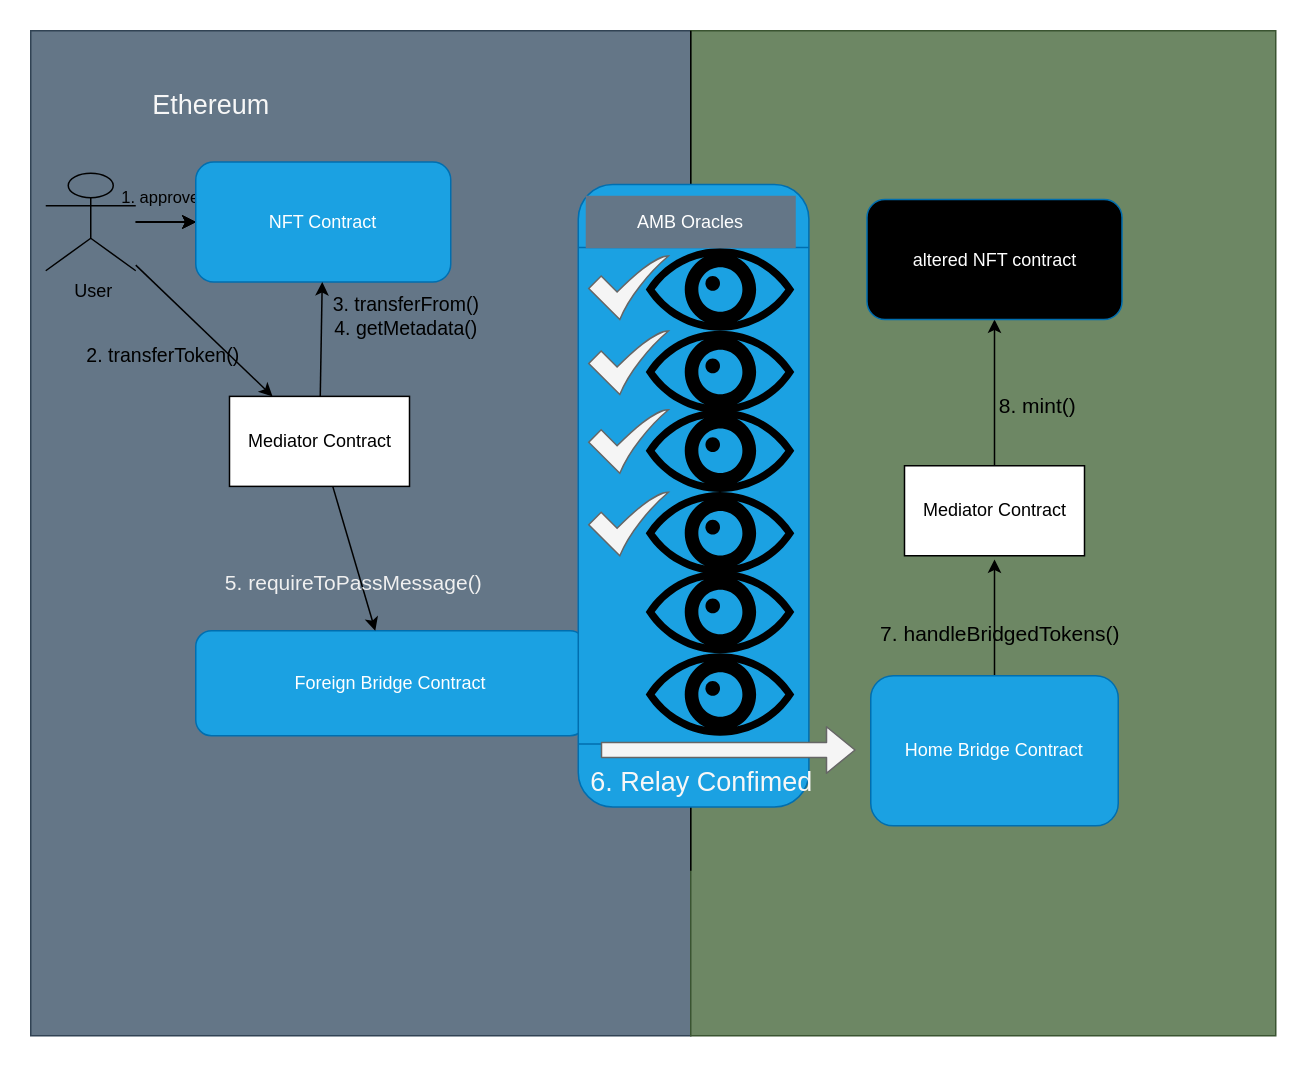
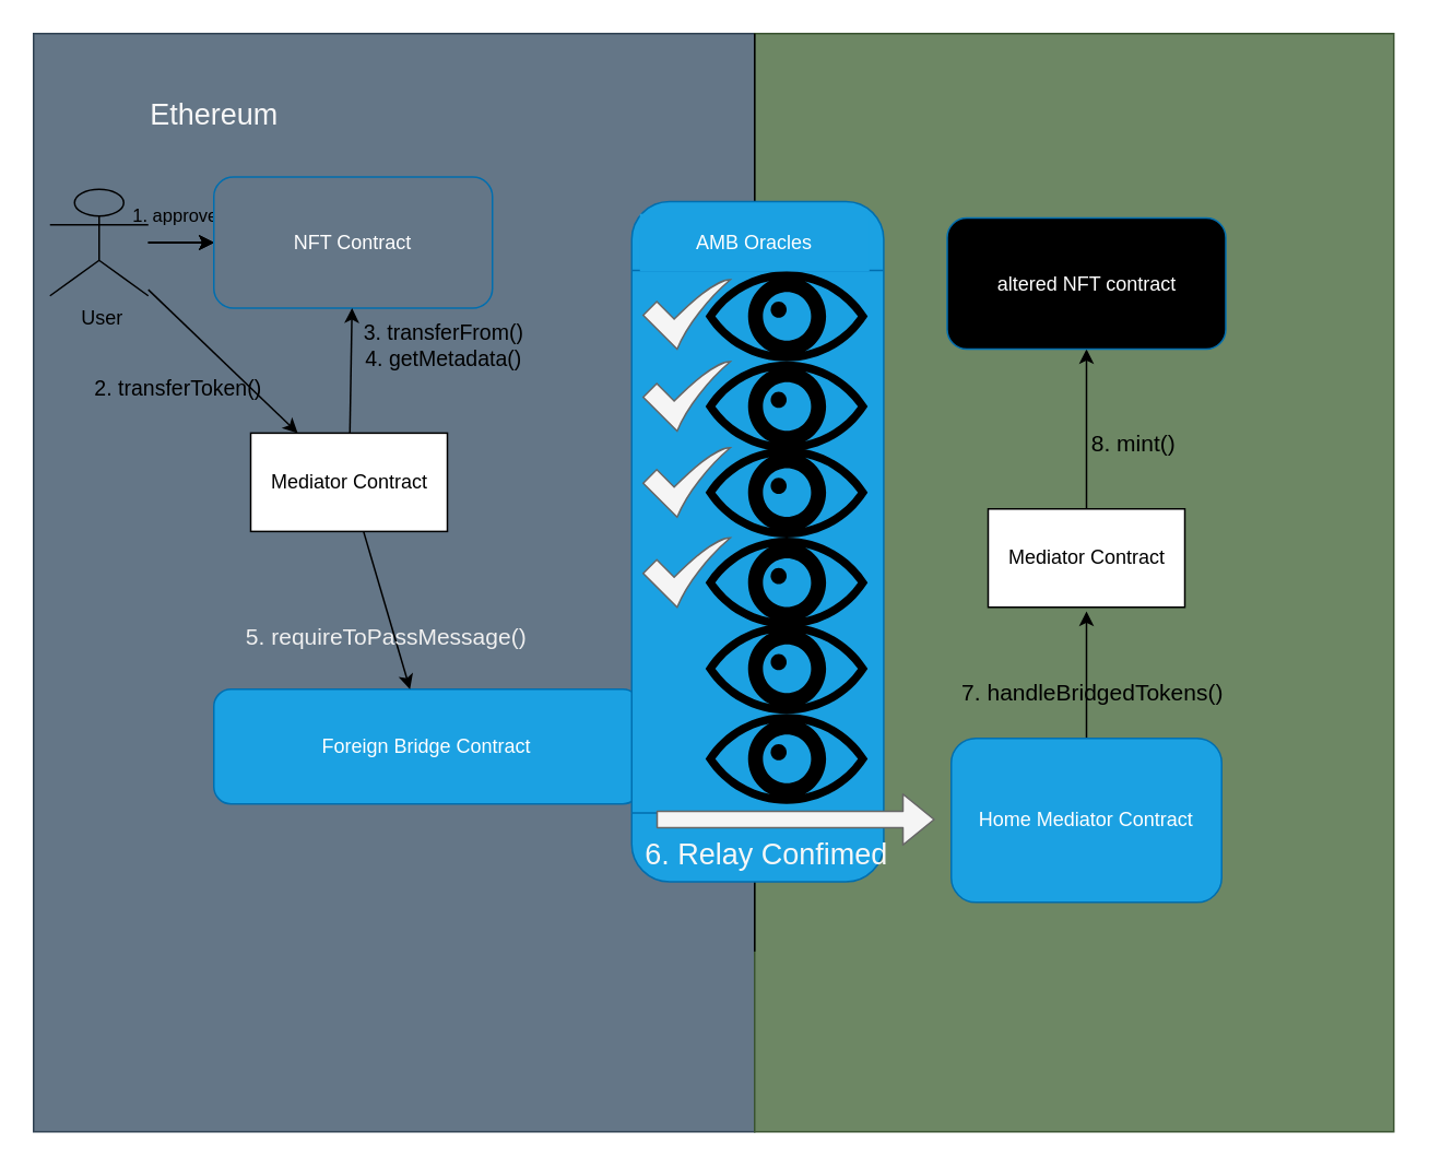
  <mxCell id="0" />
  <mxCell id="1" parent="0" />
  <mxCell id="2" value="" style="rounded=0;whiteSpace=wrap;html=1;labelBackgroundColor=none;fontSize=18;direction=south;fillColor=#647687;strokeColor=#314354;fontColor=#ffffff;" parent="1" vertex="1"><mxGeometry y="20" width="440" height="670" as="geometry" x="20" /></mxCell>
  <mxCell id="3" value="" style="rounded=0;whiteSpace=wrap;html=1;labelBackgroundColor=none;fontSize=18;fontColor=#ffffff;direction=south;fillColor=#6d8764;strokeColor=#3A5431;" parent="1" vertex="1"><mxGeometry x="460" y="20" width="390" height="670" as="geometry" /></mxCell>
  <mxCell id="4" value="" style="endArrow=none;html=1;labelBackgroundColor=#FFFFFF;fontSize=18;fontColor=#F7F7F7;" parent="1" edge="1"><mxGeometry width="50" height="50" relative="1" as="geometry"><mxPoint x="460" y="20" as="sourcePoint" /><mxPoint x="460" y="580" as="targetPoint" /></mxGeometry></mxCell>
  <mxCell id="5" value="1. approve()" style="edgeStyle=none;html=1;labelBackgroundColor=none;" parent="1" source="10" target="11" edge="1"><mxGeometry y="18" relative="1" as="geometry"><mxPoint y="1" as="offset" /></mxGeometry></mxCell>
  <mxCell id="6" value="" style="edgeStyle=none;html=1;labelBackgroundColor=#FFFFFF;fontSize=18;fontColor=#F7F7F7;" parent="1" source="10" target="11" edge="1"><mxGeometry relative="1" as="geometry" /></mxCell>
  <mxCell id="7" value="" style="edgeStyle=none;html=1;labelBackgroundColor=#FFFFFF;fontSize=18;fontColor=#F7F7F7;" parent="1" source="10" target="11" edge="1"><mxGeometry relative="1" as="geometry" /></mxCell>
  <mxCell id="8" value="" style="edgeStyle=none;html=1;labelBackgroundColor=#FFFFFF;fontSize=18;fontColor=#F7F7F7;" parent="1" source="10" target="11" edge="1"><mxGeometry relative="1" as="geometry" /></mxCell>
  <mxCell id="9" value="&lt;font style=&quot;font-size: 13px&quot;&gt;2. transferToken()&lt;/font&gt;" style="edgeStyle=none;html=1;labelBackgroundColor=none;" edge="1" parent="1" source="10" target="34"><mxGeometry x="-0.142" y="-31" relative="1" as="geometry"><mxPoint x="50" y="260" as="targetPoint" /><mxPoint as="offset" /></mxGeometry></mxCell>
  <mxCell id="10" value="&amp;nbsp;User" style="shape=umlActor;verticalLabelPosition=bottom;verticalAlign=top;html=1;outlineConnect=0;fillColor=none;" parent="1" vertex="1"><mxGeometry x="30" y="115" width="60" height="65" as="geometry" /></mxCell>
- <mxCell id="11" value="NFT Contract" style="rounded=1;whiteSpace=wrap;html=1;fillColor=#1ba1e2;fontColor=#ffffff;strokeColor=#006EAF;" parent="1" vertex="1"><mxGeometry x="130" y="107.5" width="170" height="80" as="geometry" /></mxCell>
+ <mxCell id="11" value="NFT Contract" style="rounded=1;whiteSpace=wrap;html=1;fillColor=#647687;fontColor=#ffffff;strokeColor=#006EAF;" parent="1" vertex="1"><mxGeometry x="130" y="107.5" width="170" height="80" as="geometry" /></mxCell>
  <mxCell id="12" value="" style="edgeStyle=none;html=1;entryX=0.156;entryY=0.005;entryDx=0;entryDy=0;entryPerimeter=0;" parent="1" source="13" target="14" edge="1"><mxGeometry relative="1" as="geometry" /></mxCell>
  <mxCell id="13" value="Foreign Bridge Contract" style="rounded=1;whiteSpace=wrap;html=1;fillColor=#1ba1e2;strokeColor=#006EAF;fontColor=#ffffff;" parent="1" vertex="1"><mxGeometry x="130" y="420" width="260" height="70" as="geometry" /></mxCell>
  <mxCell id="14" value="" style="shape=process;whiteSpace=wrap;html=1;backgroundOutline=1;fillColor=#1ba1e2;strokeColor=#006EAF;fontColor=#ffffff;rounded=1;rotation=-90;" parent="1" vertex="1"><mxGeometry x="254.38" y="253.13" width="415" height="153.75" as="geometry" /></mxCell>
  <mxCell id="15" value="" style="shape=mxgraph.signs.healthcare.eye;html=1;pointerEvents=1;fillColor=#000000;strokeColor=none;verticalLabelPosition=bottom;verticalAlign=top;align=center;" parent="1" vertex="1"><mxGeometry x="430" y="220" width="99" height="55" as="geometry" /></mxCell>
  <mxCell id="16" value="" style="shape=mxgraph.signs.healthcare.eye;html=1;pointerEvents=1;fillColor=#000000;strokeColor=none;verticalLabelPosition=bottom;verticalAlign=top;align=center;" parent="1" vertex="1"><mxGeometry x="430" y="165" width="99" height="55" as="geometry" /></mxCell>
  <mxCell id="17" value="" style="shape=mxgraph.signs.healthcare.eye;html=1;pointerEvents=1;fillColor=#000000;strokeColor=none;verticalLabelPosition=bottom;verticalAlign=top;align=center;" parent="1" vertex="1"><mxGeometry x="430" y="272.5" width="99" height="55" as="geometry" /></mxCell>
  <mxCell id="18" value="" style="shape=mxgraph.signs.healthcare.eye;html=1;pointerEvents=1;fillColor=#000000;strokeColor=none;verticalLabelPosition=bottom;verticalAlign=top;align=center;" parent="1" vertex="1"><mxGeometry x="430" y="327.5" width="99" height="55" as="geometry" /></mxCell>
  <mxCell id="19" value="" style="shape=mxgraph.signs.healthcare.eye;html=1;pointerEvents=1;fillColor=#000000;strokeColor=none;verticalLabelPosition=bottom;verticalAlign=top;align=center;" parent="1" vertex="1"><mxGeometry x="430" y="435" width="99" height="55" as="geometry" /></mxCell>
  <mxCell id="20" value="" style="shape=mxgraph.signs.healthcare.eye;html=1;pointerEvents=1;fillColor=#000000;strokeColor=none;verticalLabelPosition=bottom;verticalAlign=top;align=center;" parent="1" vertex="1"><mxGeometry x="430" y="380" width="99" height="55" as="geometry" /></mxCell>
  <mxCell id="21" value="" style="sketch=0;html=1;aspect=fixed;strokeColor=#666666;shadow=0;align=center;verticalAlign=top;fillColor=#f5f5f5;shape=mxgraph.gcp2.check;fontColor=#333333;" parent="1" vertex="1"><mxGeometry x="392" y="170" width="53.13" height="42.5" as="geometry" /></mxCell>
  <mxCell id="22" value="" style="sketch=0;html=1;aspect=fixed;strokeColor=#666666;shadow=0;align=center;verticalAlign=top;fillColor=#f5f5f5;shape=mxgraph.gcp2.check;fontColor=#333333;" parent="1" vertex="1"><mxGeometry x="392" y="220" width="53.13" height="42.5" as="geometry" /></mxCell>
  <mxCell id="23" value="" style="sketch=0;html=1;aspect=fixed;strokeColor=#666666;shadow=0;align=center;verticalAlign=top;fillColor=#f5f5f5;shape=mxgraph.gcp2.check;fontColor=#333333;" parent="1" vertex="1"><mxGeometry x="392" y="272.5" width="53.13" height="42.5" as="geometry" /></mxCell>
  <mxCell id="24" value="" style="sketch=0;html=1;aspect=fixed;strokeColor=#666666;shadow=0;align=center;verticalAlign=top;fillColor=#f5f5f5;shape=mxgraph.gcp2.check;fontColor=#333333;" parent="1" vertex="1"><mxGeometry x="392" y="327.5" width="53.13" height="42.5" as="geometry" /></mxCell>
  <mxCell id="25" value="" style="shape=flexArrow;endArrow=classic;html=1;fillColor=#f5f5f5;strokeColor=#666666;" parent="1" edge="1"><mxGeometry x="-0.294" y="-20" width="50" height="50" relative="1" as="geometry"><mxPoint x="400" y="499.5" as="sourcePoint" /><mxPoint x="570" y="499.5" as="targetPoint" /><Array as="points" /><mxPoint as="offset" /></mxGeometry></mxCell>
  <mxCell id="26" value="6. Relay Confimed" style="edgeLabel;html=1;align=center;verticalAlign=middle;resizable=0;points=[];fontSize=18;fontColor=#F7F7F7;labelBackgroundColor=none;" parent="25" vertex="1" connectable="0"><mxGeometry x="0.206" y="1" relative="1" as="geometry"><mxPoint x="-37" y="22" as="offset" /></mxGeometry></mxCell>
- <mxCell id="27" value="&lt;p style=&quot;line-height: 1.7&quot;&gt;AMB Oracles&lt;/p&gt;" style="rounded=0;whiteSpace=wrap;html=1;fontColor=#ffffff;fillColor=#647687;strokeColor=none;" parent="1" vertex="1"><mxGeometry x="390" y="130" width="140" height="35" as="geometry" /></mxCell>
+ <mxCell id="27" value="&lt;p style=&quot;line-height: 1.7&quot;&gt;AMB Oracles&lt;/p&gt;" style="rounded=0;whiteSpace=wrap;html=1;fontColor=#ffffff;fillColor=#1ba1e2;strokeColor=none;" parent="1" vertex="1"><mxGeometry x="390" y="130" width="140" height="35" as="geometry" /></mxCell>
  <mxCell id="28" value="" style="edgeStyle=none;html=1;labelBackgroundColor=none;fontSize=18;fontColor=#F7F7F7;" parent="1" source="30" edge="1"><mxGeometry relative="1" as="geometry"><mxPoint x="662.5" y="372.5" as="targetPoint" /></mxGeometry></mxCell>
  <mxCell id="29" value="7. handleBridgedTokens()" style="edgeLabel;html=1;align=center;verticalAlign=middle;resizable=0;points=[];fontSize=14;labelBackgroundColor=none;" vertex="1" connectable="0" parent="28"><mxGeometry x="-0.244" y="-3" relative="1" as="geometry"><mxPoint as="offset" /></mxGeometry></mxCell>
- <mxCell id="30" value="Home Bridge Contract" style="rounded=1;whiteSpace=wrap;html=1;fillColor=#1ba1e2;strokeColor=#006EAF;fontColor=#ffffff;" parent="1" vertex="1"><mxGeometry x="580" y="450" width="165" height="100" as="geometry" /></mxCell>
- <mxCell id="31" value="Ethereum" style="text;html=1;align=center;verticalAlign=middle;resizable=0;points=[];autosize=1;strokeColor=none;fillColor=none;fontSize=18;fontColor=#F7F7F7;" parent="1" vertex="1"><mxGeometry x="95" y="55" width="90" height="30" as="geometry" /></mxCell>
+ <mxCell id="30" value="Home Mediator Contract" style="rounded=1;whiteSpace=wrap;html=1;fillColor=#1ba1e2;strokeColor=#006EAF;fontColor=#ffffff;" parent="1" vertex="1"><mxGeometry x="580" y="450" width="165" height="100" as="geometry" /></mxCell>
+ <mxCell id="31" value="Ethereum" style="text;html=1;align=center;verticalAlign=middle;resizable=0;points=[];autosize=1;strokeColor=none;fillColor=none;fontSize=18;fontColor=#F7F7F7;" parent="1" vertex="1"><mxGeometry x="85" y="55" width="90" height="30" as="geometry" /></mxCell>
  <mxCell id="32" value="&lt;font style=&quot;font-size: 13px&quot;&gt;3. transferFrom()&lt;br&gt;4. getMetadata()&lt;/font&gt;" style="edgeStyle=none;html=1;labelBackgroundColor=none;" edge="1" parent="1" source="34" target="11"><mxGeometry x="0.435" y="-56" relative="1" as="geometry"><mxPoint as="offset" /></mxGeometry></mxCell>
  <mxCell id="33" value="&lt;br&gt;&lt;br&gt;&lt;font style=&quot;font-size: 14px&quot;&gt;&lt;span style=&quot;color: rgb(240 , 240 , 240) ; font-family: &amp;#34;helvetica&amp;#34; ; font-style: normal ; font-weight: 400 ; letter-spacing: normal ; text-align: center ; text-indent: 0px ; text-transform: none ; word-spacing: 0px ; display: inline ; float: none&quot;&gt;5. requireToPassMessage()&lt;/span&gt;&lt;br&gt;&lt;/font&gt;" style="edgeStyle=none;html=1;labelBackgroundColor=none;fontSize=13;" edge="1" parent="1" source="34" target="13"><mxGeometry relative="1" as="geometry" /></mxCell>
  <mxCell id="34" value="Mediator Contract" style="whiteSpace=wrap;html=1;" vertex="1" parent="1"><mxGeometry x="152.5" y="263.75" width="120" height="60" as="geometry" /></mxCell>
  <mxCell id="35" value="8. mint()" style="edgeStyle=none;html=1;labelBackgroundColor=none;fontSize=14;" edge="1" parent="1" source="36" target="37"><mxGeometry x="-0.179" y="-27" relative="1" as="geometry"><mxPoint x="1" as="offset" /></mxGeometry></mxCell>
  <mxCell id="36" value="Mediator Contract" style="whiteSpace=wrap;html=1;" vertex="1" parent="1"><mxGeometry x="602.5" y="310" width="120" height="60" as="geometry" /></mxCell>
  <mxCell id="37" value="altered NFT contract" style="rounded=1;whiteSpace=wrap;html=1;fillColor=#000000;fontColor=#ffffff;strokeColor=#006EAF;" vertex="1" parent="1"><mxGeometry x="577.5" y="132.5" width="170" height="80" as="geometry" /></mxCell>
